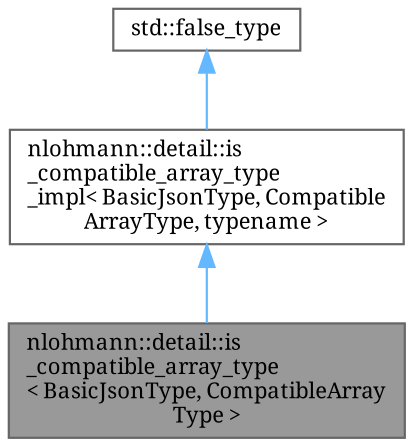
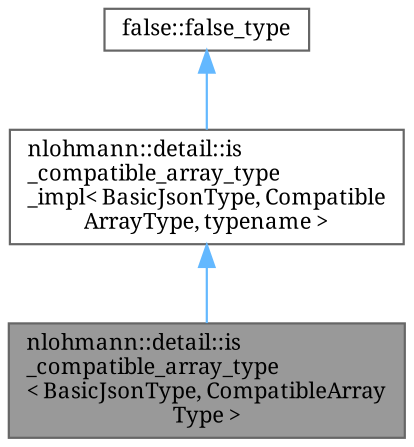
  digraph {
    rankdir=TB
    fontname="Noto Serif"
    node [color=gray40 fillcolor=white fontname="Noto Serif" fontsize=10 shape=box style=filled]
    edge [color=steelblue1 dir=back fontname="Noto Serif" fontsize=10 labelfontname=Helvetica labelfontsize=10 style=solid]
    n1 [fillcolor=grey60 fontcolor=black height=0.2 label="nlohmann::detail::is\l_compatible_array_type\l\< BasicJsonType, CompatibleArray\lType \>" width=0.4]
    n2 [height=0.2 label="nlohmann::detail::is\l_compatible_array_type\l_impl\< BasicJsonType, Compatible\lArrayType, typename \>" width=0.4]
-   n3 [height=0.2 label="std::false_type" width=0.4]
+   n3 [height=0.2 label="false::false_type" width=0.4]
    n2 -> n1
    n3 -> n2
  }
